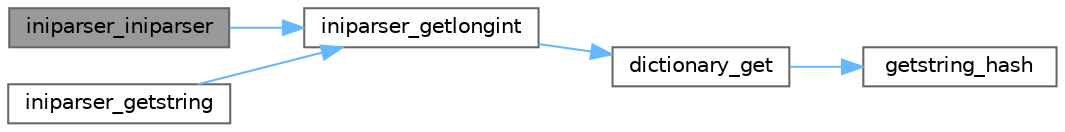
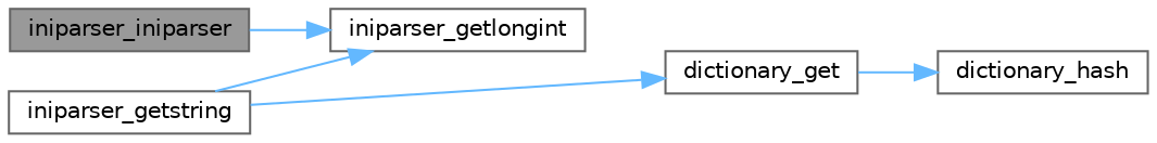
  digraph {
    rankdir=LR
    node [color=grey40 fillcolor=white fontname=Helvetica fontsize=10 shape=box style=filled]
    edge [color=steelblue1 fontname=Helvetica fontsize=10 labelfontname=Helvetica labelfontsize=10 style=solid]
    n1 [color=gray40 fillcolor=grey60 fontcolor=black height=0.2 label=iniparser_iniparser width=0.4]
    n2 [height=0.2 label=iniparser_getlongint width=0.4]
    n3 [height=0.2 label=iniparser_getstring width=0.4]
    n4 [height=0.2 label=dictionary_get width=0.4]
-   n5 [height=0.2 label=getstring_hash width=0.4]
+   n5 [height=0.2 label=dictionary_hash width=0.4]
    n1 -> n2
    n3 -> n2
-   n2 -> n4
+   n3 -> n4
    n4 -> n5
  }
